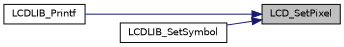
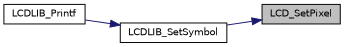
  digraph {
    rankdir=RL
    node [color=black fillcolor=white fontname=Helvetica fontsize=10 shape=record style=filled]
    edge [color=midnightblue dir=back fontname=Helvetica fontsize=10 labelfontname=Helvetica labelfontsize=10 style=solid]
    n1 [fillcolor=grey75 fontcolor=black height=0.2 label=LCD_SetPixel width=0.4]
    n2 [height=0.2 label=LCDLIB_Printf width=0.4]
    n3 [height=0.2 label=LCDLIB_SetSymbol width=0.4]
-   n1 -> n2
+   n3 -> n2
    n1 -> n3
  }
